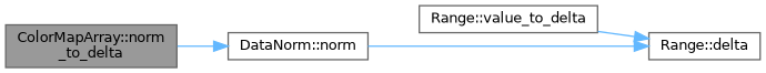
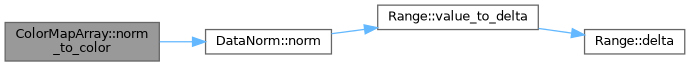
  digraph {
    rankdir=LR
    node [color=grey40 fillcolor=white fontname=Helvetica fontsize=10 shape=box style=filled]
    edge [color=steelblue1 fontname=Helvetica fontsize=10 labelfontname=Helvetica labelfontsize=10 style=solid]
-   n1 [color=gray40 fillcolor=grey60 fontcolor=black height=0.2 label="ColorMapArray::norm\l_to_delta" width=0.4]
+   n1 [color=gray40 fillcolor=grey60 fontcolor=black height=0.2 label="ColorMapArray::norm\l_to_color" width=0.4]
    n2 [height=0.2 label="DataNorm::norm" width=0.4]
    n3 [height=0.2 label="Range::value_to_delta" width=0.4]
    n4 [height=0.2 label="Range::delta" width=0.4]
    n1 -> n2
-   n2 -> n4
+   n2 -> n3
    n3 -> n4
  }
